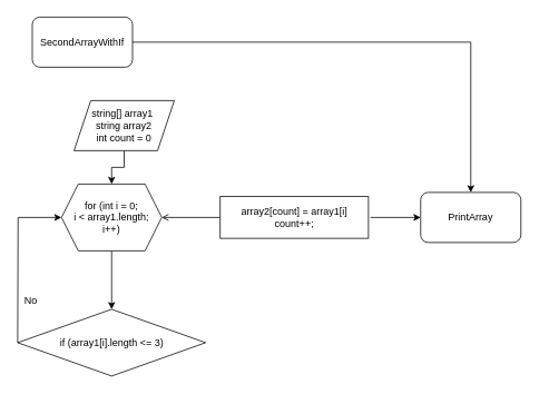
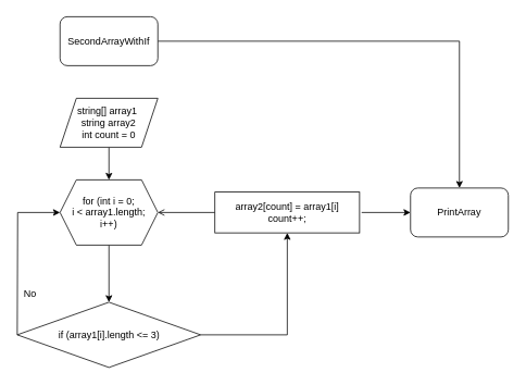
  <mxCell id="0" />
  <mxCell id="1" parent="0" />
  <mxCell id="2" value="" style="edgeStyle=orthogonalEdgeStyle;rounded=0;orthogonalLoop=1;jettySize=auto;html=1;" parent="1" source="3" target="14" edge="1"><mxGeometry relative="1" as="geometry" /></mxCell>
- <mxCell id="3" value="SecondArrayWithIf" style="rounded=1;whiteSpace=wrap;html=1;" parent="1" vertex="1"><mxGeometry x="38" y="20" width="120" height="60" as="geometry" /></mxCell>
+ <mxCell id="3" value="SecondArrayWithIf" style="rounded=1;whiteSpace=wrap;html=1;" parent="1" vertex="1"><mxGeometry x="73" y="20" width="120" height="60" as="geometry" /></mxCell>
  <mxCell id="4" value="" style="edgeStyle=orthogonalEdgeStyle;rounded=0;orthogonalLoop=1;jettySize=auto;html=1;" parent="1" source="5" target="7" edge="1"><mxGeometry relative="1" as="geometry" /></mxCell>
- <mxCell id="5" value="string[] array1&amp;nbsp;&lt;br&gt;string array2&lt;br&gt;int count = 0" style="shape=parallelogram;perimeter=parallelogramPerimeter;whiteSpace=wrap;html=1;fixedSize=1;" parent="1" vertex="1"><mxGeometry x="88" y="120" width="120" height="60" as="geometry" /></mxCell>
+ <mxCell id="5" value="string[] array1&amp;nbsp;&lt;br&gt;string array2&lt;br&gt;int count = 0" style="shape=parallelogram;perimeter=parallelogramPerimeter;whiteSpace=wrap;html=1;fixedSize=1;" parent="1" vertex="1"><mxGeometry x="73" y="120" width="120" height="60" as="geometry" /></mxCell>
  <mxCell id="6" value="" style="edgeStyle=orthogonalEdgeStyle;rounded=0;orthogonalLoop=1;jettySize=auto;html=1;" parent="1" source="7" target="9" edge="1"><mxGeometry relative="1" as="geometry" /></mxCell>
  <mxCell id="7" value="for (int i = 0;&lt;br&gt;i &amp;lt; array1.length;&lt;br&gt;i++)" style="shape=hexagon;perimeter=hexagonPerimeter2;whiteSpace=wrap;html=1;fixedSize=1;" parent="1" vertex="1"><mxGeometry x="73" y="220" width="120" height="80" as="geometry" /></mxCell>
+ <mxCell id="8" value="" style="edgeStyle=orthogonalEdgeStyle;rounded=0;orthogonalLoop=1;jettySize=auto;html=1;" parent="1" source="9" target="11" edge="1"><mxGeometry relative="1" as="geometry" /></mxCell>
  <mxCell id="9" value="if (array1[i].length &amp;lt;= 3)" style="rhombus;whiteSpace=wrap;html=1;" parent="1" vertex="1"><mxGeometry x="20.5" y="370" width="225" height="80" as="geometry" /></mxCell>
  <mxCell id="10" value="" style="edgeStyle=orthogonalEdgeStyle;rounded=0;orthogonalLoop=1;jettySize=auto;html=1;endArrow=open;" parent="1" source="11" target="7" edge="1"><mxGeometry relative="1" as="geometry" /></mxCell>
  <mxCell id="11" value="array2[count] = array1[i]&lt;br&gt;count++;" style="whiteSpace=wrap;html=1;" parent="1" vertex="1"><mxGeometry x="263" y="235" width="177.5" height="50" as="geometry" /></mxCell>
  <mxCell id="12" value="" style="endArrow=classic;html=1;rounded=0;exitX=0;exitY=0.5;exitDx=0;exitDy=0;entryX=0;entryY=0.5;entryDx=0;entryDy=0;" parent="1" source="9" target="7" edge="1"><mxGeometry width="50" height="50" relative="1" as="geometry"><mxPoint x="503" y="270" as="sourcePoint" /><mxPoint x="343" y="285" as="targetPoint" /><Array as="points"><mxPoint x="21" y="260" /></Array></mxGeometry></mxCell>
  <mxCell id="13" value="No" style="text;html=1;align=center;verticalAlign=middle;resizable=0;points=[];autosize=1;strokeColor=none;fillColor=none;" parent="1" vertex="1"><mxGeometry x="20.5" y="350" width="30" height="20" as="geometry" /></mxCell>
  <mxCell id="14" value="PrintArray" style="rounded=1;whiteSpace=wrap;html=1;" vertex="1" parent="1"><mxGeometry x="503" y="230" width="120" height="60" as="geometry" /></mxCell>
  <mxCell id="15" value="" style="endArrow=classic;html=1;rounded=0;entryX=0;entryY=0.5;entryDx=0;entryDy=0;" edge="1" parent="1" target="14"><mxGeometry width="50" height="50" relative="1" as="geometry"><mxPoint x="443" y="260" as="sourcePoint" /><mxPoint x="503" y="230" as="targetPoint" /></mxGeometry></mxCell>
